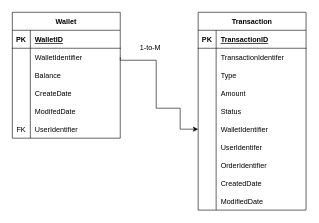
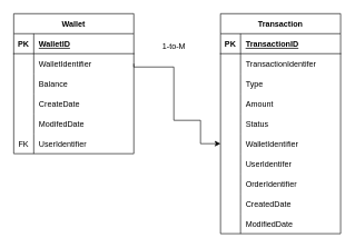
  <mxCell id="0" />
  <mxCell id="1" parent="0" />
  <mxCell id="2" value="Wallet" style="shape=table;startSize=30;container=1;collapsible=1;childLayout=tableLayout;fixedRows=1;rowLines=0;fontStyle=1;align=center;resizeLast=1;swimlaneLine=1;rounded=0;" vertex="1" parent="1"><mxGeometry x="20" y="20" width="180" height="210" as="geometry" /></mxCell>
  <mxCell id="3" value="" style="shape=tableRow;horizontal=0;startSize=0;swimlaneHead=0;swimlaneBody=0;fillColor=none;collapsible=0;dropTarget=0;points=[[0,0.5],[1,0.5]];portConstraint=eastwest;top=0;left=0;right=0;bottom=1;" vertex="1" parent="2"><mxGeometry y="30" width="180" height="30" as="geometry" /></mxCell>
  <mxCell id="4" value="PK" style="shape=partialRectangle;connectable=0;fillColor=none;top=0;left=0;bottom=0;right=0;fontStyle=1;overflow=hidden;" vertex="1" parent="3"><mxGeometry width="30" height="30" as="geometry"><mxRectangle width="30" height="30" as="alternateBounds" /></mxGeometry></mxCell>
  <mxCell id="5" value="WalletID" style="shape=partialRectangle;connectable=0;fillColor=none;top=0;left=0;bottom=0;right=0;align=left;spacingLeft=6;fontStyle=5;overflow=hidden;" vertex="1" parent="3"><mxGeometry x="30" width="150" height="30" as="geometry"><mxRectangle width="150" height="30" as="alternateBounds" /></mxGeometry></mxCell>
  <mxCell id="6" value="" style="shape=tableRow;horizontal=0;startSize=0;swimlaneHead=0;swimlaneBody=0;fillColor=none;collapsible=0;dropTarget=0;points=[[0,0.5],[1,0.5]];portConstraint=eastwest;top=0;left=0;right=0;bottom=0;" vertex="1" parent="2"><mxGeometry y="60" width="180" height="30" as="geometry" /></mxCell>
  <mxCell id="7" value="" style="shape=partialRectangle;connectable=0;fillColor=none;top=0;left=0;bottom=0;right=0;editable=1;overflow=hidden;" vertex="1" parent="6"><mxGeometry width="30" height="30" as="geometry"><mxRectangle width="30" height="30" as="alternateBounds" /></mxGeometry></mxCell>
  <mxCell id="8" value="WalletIdentifier" style="shape=partialRectangle;connectable=0;fillColor=none;top=0;left=0;bottom=0;right=0;align=left;spacingLeft=6;overflow=hidden;" vertex="1" parent="6"><mxGeometry x="30" width="150" height="30" as="geometry"><mxRectangle width="150" height="30" as="alternateBounds" /></mxGeometry></mxCell>
  <mxCell id="9" value="" style="shape=tableRow;horizontal=0;startSize=0;swimlaneHead=0;swimlaneBody=0;fillColor=none;collapsible=0;dropTarget=0;points=[[0,0.5],[1,0.5]];portConstraint=eastwest;top=0;left=0;right=0;bottom=0;" vertex="1" parent="2"><mxGeometry y="90" width="180" height="30" as="geometry" /></mxCell>
  <mxCell id="10" value="" style="shape=partialRectangle;connectable=0;fillColor=none;top=0;left=0;bottom=0;right=0;editable=1;overflow=hidden;" vertex="1" parent="9"><mxGeometry width="30" height="30" as="geometry"><mxRectangle width="30" height="30" as="alternateBounds" /></mxGeometry></mxCell>
  <mxCell id="11" value="Balance" style="shape=partialRectangle;connectable=0;fillColor=none;top=0;left=0;bottom=0;right=0;align=left;spacingLeft=6;overflow=hidden;" vertex="1" parent="9"><mxGeometry x="30" width="150" height="30" as="geometry"><mxRectangle width="150" height="30" as="alternateBounds" /></mxGeometry></mxCell>
  <mxCell id="12" value="" style="shape=tableRow;horizontal=0;startSize=0;swimlaneHead=0;swimlaneBody=0;fillColor=none;collapsible=0;dropTarget=0;points=[[0,0.5],[1,0.5]];portConstraint=eastwest;top=0;left=0;right=0;bottom=0;" vertex="1" parent="2"><mxGeometry y="120" width="180" height="30" as="geometry" /></mxCell>
  <mxCell id="13" value="" style="shape=partialRectangle;connectable=0;fillColor=none;top=0;left=0;bottom=0;right=0;editable=1;overflow=hidden;" vertex="1" parent="12"><mxGeometry width="30" height="30" as="geometry"><mxRectangle width="30" height="30" as="alternateBounds" /></mxGeometry></mxCell>
  <mxCell id="14" value="CreateDate " style="shape=partialRectangle;connectable=0;fillColor=none;top=0;left=0;bottom=0;right=0;align=left;spacingLeft=6;overflow=hidden;" vertex="1" parent="12"><mxGeometry x="30" width="150" height="30" as="geometry"><mxRectangle width="150" height="30" as="alternateBounds" /></mxGeometry></mxCell>
  <mxCell id="15" value="" style="shape=tableRow;horizontal=0;startSize=0;swimlaneHead=0;swimlaneBody=0;fillColor=none;collapsible=0;dropTarget=0;points=[[0,0.5],[1,0.5]];portConstraint=eastwest;top=0;left=0;right=0;bottom=0;" vertex="1" parent="2"><mxGeometry y="150" width="180" height="30" as="geometry" /></mxCell>
  <mxCell id="16" value="" style="shape=partialRectangle;connectable=0;fillColor=none;top=0;left=0;bottom=0;right=0;editable=1;overflow=hidden;" vertex="1" parent="15"><mxGeometry width="30" height="30" as="geometry"><mxRectangle width="30" height="30" as="alternateBounds" /></mxGeometry></mxCell>
  <mxCell id="17" value="ModifedDate    " style="shape=partialRectangle;connectable=0;fillColor=none;top=0;left=0;bottom=0;right=0;align=left;spacingLeft=6;overflow=hidden;" vertex="1" parent="15"><mxGeometry x="30" width="150" height="30" as="geometry"><mxRectangle width="150" height="30" as="alternateBounds" /></mxGeometry></mxCell>
  <mxCell id="18" value="" style="shape=tableRow;horizontal=0;startSize=0;swimlaneHead=0;swimlaneBody=0;fillColor=none;collapsible=0;dropTarget=0;points=[[0,0.5],[1,0.5]];portConstraint=eastwest;top=0;left=0;right=0;bottom=0;" vertex="1" parent="2"><mxGeometry y="180" width="180" height="30" as="geometry" /></mxCell>
  <mxCell id="19" value="FK" style="shape=partialRectangle;connectable=0;fillColor=none;top=0;left=0;bottom=0;right=0;editable=1;overflow=hidden;" vertex="1" parent="18"><mxGeometry width="30" height="30" as="geometry"><mxRectangle width="30" height="30" as="alternateBounds" /></mxGeometry></mxCell>
  <mxCell id="20" value="UserIdentifier" style="shape=partialRectangle;connectable=0;fillColor=none;top=0;left=0;bottom=0;right=0;align=left;spacingLeft=6;overflow=hidden;" vertex="1" parent="18"><mxGeometry x="30" width="150" height="30" as="geometry"><mxRectangle width="150" height="30" as="alternateBounds" /></mxGeometry></mxCell>
  <mxCell id="21" value="Transaction" style="shape=table;startSize=30;container=1;collapsible=1;childLayout=tableLayout;fixedRows=1;rowLines=0;fontStyle=1;align=center;resizeLast=1;swimlaneLine=1;rounded=0;" vertex="1" parent="1"><mxGeometry x="330" y="20" width="180" height="330" as="geometry" /></mxCell>
  <mxCell id="22" value="" style="shape=tableRow;horizontal=0;startSize=0;swimlaneHead=0;swimlaneBody=0;fillColor=none;collapsible=0;dropTarget=0;points=[[0,0.5],[1,0.5]];portConstraint=eastwest;top=0;left=0;right=0;bottom=1;" vertex="1" parent="21"><mxGeometry y="30" width="180" height="30" as="geometry" /></mxCell>
  <mxCell id="23" value="PK" style="shape=partialRectangle;connectable=0;fillColor=none;top=0;left=0;bottom=0;right=0;fontStyle=1;overflow=hidden;" vertex="1" parent="22"><mxGeometry width="30" height="30" as="geometry"><mxRectangle width="30" height="30" as="alternateBounds" /></mxGeometry></mxCell>
  <mxCell id="24" value="TransactionID" style="shape=partialRectangle;connectable=0;fillColor=none;top=0;left=0;bottom=0;right=0;align=left;spacingLeft=6;fontStyle=5;overflow=hidden;" vertex="1" parent="22"><mxGeometry x="30" width="150" height="30" as="geometry"><mxRectangle width="150" height="30" as="alternateBounds" /></mxGeometry></mxCell>
  <mxCell id="25" value="" style="shape=tableRow;horizontal=0;startSize=0;swimlaneHead=0;swimlaneBody=0;fillColor=none;collapsible=0;dropTarget=0;points=[[0,0.5],[1,0.5]];portConstraint=eastwest;top=0;left=0;right=0;bottom=0;" vertex="1" parent="21"><mxGeometry y="60" width="180" height="30" as="geometry" /></mxCell>
  <mxCell id="26" value="" style="shape=partialRectangle;connectable=0;fillColor=none;top=0;left=0;bottom=0;right=0;editable=1;overflow=hidden;" vertex="1" parent="25"><mxGeometry width="30" height="30" as="geometry"><mxRectangle width="30" height="30" as="alternateBounds" /></mxGeometry></mxCell>
  <mxCell id="27" value="TransactionIdentifer" style="shape=partialRectangle;connectable=0;fillColor=none;top=0;left=0;bottom=0;right=0;align=left;spacingLeft=6;overflow=hidden;" vertex="1" parent="25"><mxGeometry x="30" width="150" height="30" as="geometry"><mxRectangle width="150" height="30" as="alternateBounds" /></mxGeometry></mxCell>
  <mxCell id="28" value="" style="shape=tableRow;horizontal=0;startSize=0;swimlaneHead=0;swimlaneBody=0;fillColor=none;collapsible=0;dropTarget=0;points=[[0,0.5],[1,0.5]];portConstraint=eastwest;top=0;left=0;right=0;bottom=0;" vertex="1" parent="21"><mxGeometry y="90" width="180" height="30" as="geometry" /></mxCell>
  <mxCell id="29" value="" style="shape=partialRectangle;connectable=0;fillColor=none;top=0;left=0;bottom=0;right=0;editable=1;overflow=hidden;" vertex="1" parent="28"><mxGeometry width="30" height="30" as="geometry"><mxRectangle width="30" height="30" as="alternateBounds" /></mxGeometry></mxCell>
  <mxCell id="30" value="Type" style="shape=partialRectangle;connectable=0;fillColor=none;top=0;left=0;bottom=0;right=0;align=left;spacingLeft=6;overflow=hidden;" vertex="1" parent="28"><mxGeometry x="30" width="150" height="30" as="geometry"><mxRectangle width="150" height="30" as="alternateBounds" /></mxGeometry></mxCell>
  <mxCell id="31" value="" style="shape=tableRow;horizontal=0;startSize=0;swimlaneHead=0;swimlaneBody=0;fillColor=none;collapsible=0;dropTarget=0;points=[[0,0.5],[1,0.5]];portConstraint=eastwest;top=0;left=0;right=0;bottom=0;" vertex="1" parent="21"><mxGeometry y="120" width="180" height="30" as="geometry" /></mxCell>
  <mxCell id="32" value="" style="shape=partialRectangle;connectable=0;fillColor=none;top=0;left=0;bottom=0;right=0;editable=1;overflow=hidden;" vertex="1" parent="31"><mxGeometry width="30" height="30" as="geometry"><mxRectangle width="30" height="30" as="alternateBounds" /></mxGeometry></mxCell>
  <mxCell id="33" value="Amount" style="shape=partialRectangle;connectable=0;fillColor=none;top=0;left=0;bottom=0;right=0;align=left;spacingLeft=6;overflow=hidden;" vertex="1" parent="31"><mxGeometry x="30" width="150" height="30" as="geometry"><mxRectangle width="150" height="30" as="alternateBounds" /></mxGeometry></mxCell>
  <mxCell id="34" value="" style="shape=tableRow;horizontal=0;startSize=0;swimlaneHead=0;swimlaneBody=0;fillColor=none;collapsible=0;dropTarget=0;points=[[0,0.5],[1,0.5]];portConstraint=eastwest;top=0;left=0;right=0;bottom=0;" vertex="1" parent="21"><mxGeometry y="150" width="180" height="30" as="geometry" /></mxCell>
  <mxCell id="35" value="" style="shape=partialRectangle;connectable=0;fillColor=none;top=0;left=0;bottom=0;right=0;editable=1;overflow=hidden;" vertex="1" parent="34"><mxGeometry width="30" height="30" as="geometry"><mxRectangle width="30" height="30" as="alternateBounds" /></mxGeometry></mxCell>
  <mxCell id="36" value="Status" style="shape=partialRectangle;connectable=0;fillColor=none;top=0;left=0;bottom=0;right=0;align=left;spacingLeft=6;overflow=hidden;" vertex="1" parent="34"><mxGeometry x="30" width="150" height="30" as="geometry"><mxRectangle width="150" height="30" as="alternateBounds" /></mxGeometry></mxCell>
  <mxCell id="37" value="" style="shape=tableRow;horizontal=0;startSize=0;swimlaneHead=0;swimlaneBody=0;fillColor=none;collapsible=0;dropTarget=0;points=[[0,0.5],[1,0.5]];portConstraint=eastwest;top=0;left=0;right=0;bottom=0;" vertex="1" parent="21"><mxGeometry y="180" width="180" height="30" as="geometry" /></mxCell>
  <mxCell id="38" value="" style="shape=partialRectangle;connectable=0;fillColor=none;top=0;left=0;bottom=0;right=0;editable=1;overflow=hidden;" vertex="1" parent="37"><mxGeometry width="30" height="30" as="geometry"><mxRectangle width="30" height="30" as="alternateBounds" /></mxGeometry></mxCell>
  <mxCell id="39" value="WalletIdentifier" style="shape=partialRectangle;connectable=0;fillColor=none;top=0;left=0;bottom=0;right=0;align=left;spacingLeft=6;overflow=hidden;" vertex="1" parent="37"><mxGeometry x="30" width="150" height="30" as="geometry"><mxRectangle width="150" height="30" as="alternateBounds" /></mxGeometry></mxCell>
  <mxCell id="40" value="" style="shape=tableRow;horizontal=0;startSize=0;swimlaneHead=0;swimlaneBody=0;fillColor=none;collapsible=0;dropTarget=0;points=[[0,0.5],[1,0.5]];portConstraint=eastwest;top=0;left=0;right=0;bottom=0;" vertex="1" parent="21"><mxGeometry y="210" width="180" height="30" as="geometry" /></mxCell>
  <mxCell id="41" value="" style="shape=partialRectangle;connectable=0;fillColor=none;top=0;left=0;bottom=0;right=0;editable=1;overflow=hidden;" vertex="1" parent="40"><mxGeometry width="30" height="30" as="geometry"><mxRectangle width="30" height="30" as="alternateBounds" /></mxGeometry></mxCell>
  <mxCell id="42" value="UserIdentifer" style="shape=partialRectangle;connectable=0;fillColor=none;top=0;left=0;bottom=0;right=0;align=left;spacingLeft=6;overflow=hidden;" vertex="1" parent="40"><mxGeometry x="30" width="150" height="30" as="geometry"><mxRectangle width="150" height="30" as="alternateBounds" /></mxGeometry></mxCell>
  <mxCell id="43" value="" style="shape=tableRow;horizontal=0;startSize=0;swimlaneHead=0;swimlaneBody=0;fillColor=none;collapsible=0;dropTarget=0;points=[[0,0.5],[1,0.5]];portConstraint=eastwest;top=0;left=0;right=0;bottom=0;" vertex="1" parent="21"><mxGeometry y="240" width="180" height="30" as="geometry" /></mxCell>
  <mxCell id="44" value="" style="shape=partialRectangle;connectable=0;fillColor=none;top=0;left=0;bottom=0;right=0;editable=1;overflow=hidden;" vertex="1" parent="43"><mxGeometry width="30" height="30" as="geometry"><mxRectangle width="30" height="30" as="alternateBounds" /></mxGeometry></mxCell>
  <mxCell id="45" value="OrderIdentifier" style="shape=partialRectangle;connectable=0;fillColor=none;top=0;left=0;bottom=0;right=0;align=left;spacingLeft=6;overflow=hidden;" vertex="1" parent="43"><mxGeometry x="30" width="150" height="30" as="geometry"><mxRectangle width="150" height="30" as="alternateBounds" /></mxGeometry></mxCell>
  <mxCell id="46" value="" style="shape=tableRow;horizontal=0;startSize=0;swimlaneHead=0;swimlaneBody=0;fillColor=none;collapsible=0;dropTarget=0;points=[[0,0.5],[1,0.5]];portConstraint=eastwest;top=0;left=0;right=0;bottom=0;" vertex="1" parent="21"><mxGeometry y="270" width="180" height="30" as="geometry" /></mxCell>
  <mxCell id="47" value="" style="shape=partialRectangle;connectable=0;fillColor=none;top=0;left=0;bottom=0;right=0;editable=1;overflow=hidden;" vertex="1" parent="46"><mxGeometry width="30" height="30" as="geometry"><mxRectangle width="30" height="30" as="alternateBounds" /></mxGeometry></mxCell>
  <mxCell id="48" value="CreatedDate" style="shape=partialRectangle;connectable=0;fillColor=none;top=0;left=0;bottom=0;right=0;align=left;spacingLeft=6;overflow=hidden;" vertex="1" parent="46"><mxGeometry x="30" width="150" height="30" as="geometry"><mxRectangle width="150" height="30" as="alternateBounds" /></mxGeometry></mxCell>
  <mxCell id="49" value="" style="shape=tableRow;horizontal=0;startSize=0;swimlaneHead=0;swimlaneBody=0;fillColor=none;collapsible=0;dropTarget=0;points=[[0,0.5],[1,0.5]];portConstraint=eastwest;top=0;left=0;right=0;bottom=0;" vertex="1" parent="21"><mxGeometry y="300" width="180" height="30" as="geometry" /></mxCell>
  <mxCell id="50" value="" style="shape=partialRectangle;connectable=0;fillColor=none;top=0;left=0;bottom=0;right=0;editable=1;overflow=hidden;" vertex="1" parent="49"><mxGeometry width="30" height="30" as="geometry"><mxRectangle width="30" height="30" as="alternateBounds" /></mxGeometry></mxCell>
  <mxCell id="51" value="ModifiedDate" style="shape=partialRectangle;connectable=0;fillColor=none;top=0;left=0;bottom=0;right=0;align=left;spacingLeft=6;overflow=hidden;" vertex="1" parent="49"><mxGeometry x="30" width="150" height="30" as="geometry"><mxRectangle width="150" height="30" as="alternateBounds" /></mxGeometry></mxCell>
  <mxCell id="52" style="edgeStyle=orthogonalEdgeStyle;rounded=0;orthogonalLoop=1;jettySize=auto;html=1;exitX=1;exitY=0.5;exitDx=0;exitDy=0;entryX=0;entryY=0.5;entryDx=0;entryDy=0;" edge="1" parent="1" source="6" target="37"><mxGeometry relative="1" as="geometry"><Array as="points"><mxPoint x="200" y="100" /><mxPoint x="260" y="100" /><mxPoint x="260" y="180" /><mxPoint x="300" y="180" /><mxPoint x="300" y="215" /></Array></mxGeometry></mxCell>
- <mxCell id="53" value="1-to-M" style="text;html=1;align=center;verticalAlign=middle;resizable=0;points=[];autosize=1;strokeColor=none;fillColor=none;" vertex="1" parent="1"><mxGeometry x="220" y="65" width="60" height="30" as="geometry" /></mxCell>
+ <mxCell id="53" value="1-to-M" style="text;html=1;align=center;verticalAlign=middle;resizable=0;points=[];autosize=1;strokeColor=none;fillColor=none;" vertex="1" parent="1"><mxGeometry x="230" y="55" width="60" height="30" as="geometry" /></mxCell>
